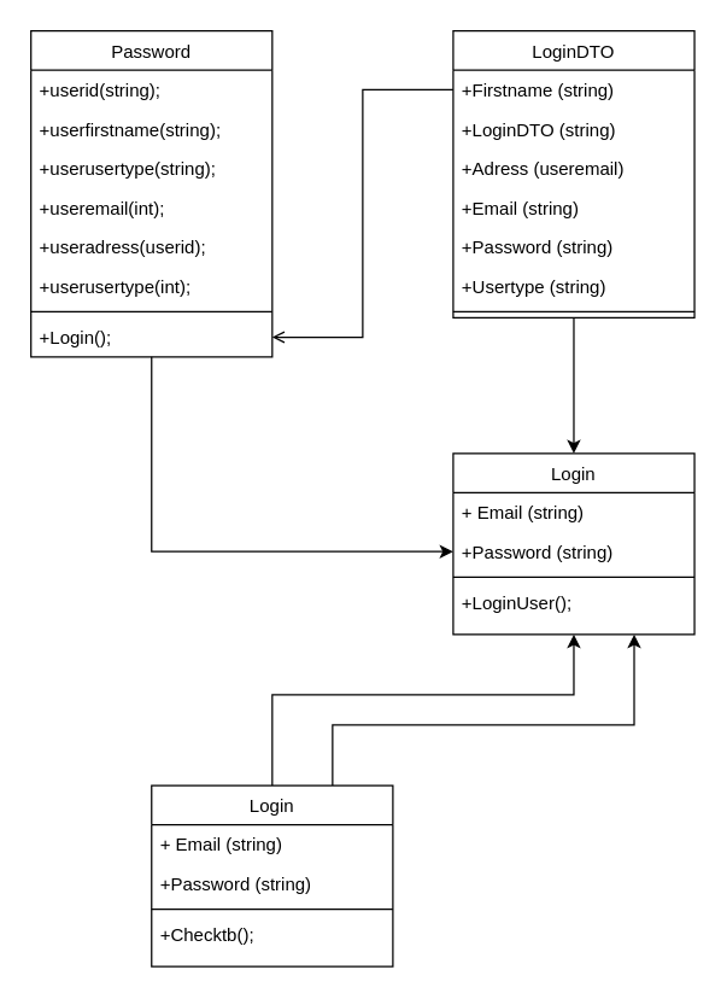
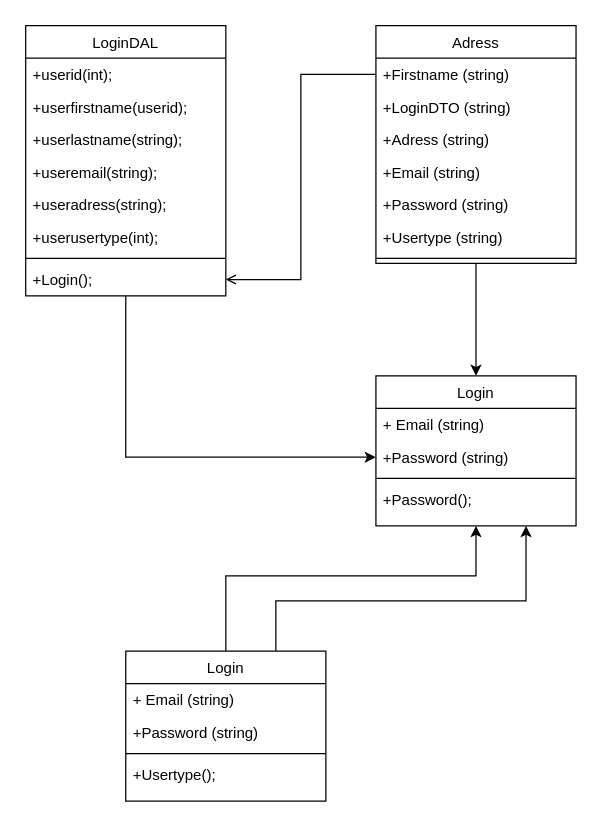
  <mxCell id="0" />
  <mxCell id="1" parent="0" />
  <mxCell id="2" value="Login" style="swimlane;fontStyle=0;align=center;verticalAlign=top;childLayout=stackLayout;horizontal=1;startSize=26;horizontalStack=0;resizeParent=1;resizeLast=0;collapsible=1;marginBottom=0;rounded=0;shadow=0;strokeWidth=1;" parent="1" vertex="1"><mxGeometry x="300" y="300" width="160" height="120" as="geometry"><mxRectangle x="130" y="380" width="160" height="26" as="alternateBounds" /></mxGeometry></mxCell>
  <mxCell id="3" value="+ Email (string)" style="text;align=left;verticalAlign=top;spacingLeft=4;spacingRight=4;overflow=hidden;rotatable=0;points=[[0,0.5],[1,0.5]];portConstraint=eastwest;rounded=0;shadow=0;html=0;" parent="2" vertex="1"><mxGeometry y="26" width="160" height="26" as="geometry" /></mxCell>
  <mxCell id="4" value="+Password (string)" style="text;align=left;verticalAlign=top;spacingLeft=4;spacingRight=4;overflow=hidden;rotatable=0;points=[[0,0.5],[1,0.5]];portConstraint=eastwest;rounded=0;shadow=0;html=0;" parent="2" vertex="1"><mxGeometry y="52" width="160" height="26" as="geometry" /></mxCell>
  <mxCell id="5" value="" style="line;html=1;strokeWidth=1;align=left;verticalAlign=middle;spacingTop=-1;spacingLeft=3;spacingRight=3;rotatable=0;labelPosition=right;points=[];portConstraint=eastwest;" parent="2" vertex="1"><mxGeometry y="78" width="160" height="8" as="geometry" /></mxCell>
- <mxCell id="6" value="+LoginUser();" style="text;align=left;verticalAlign=top;spacingLeft=4;spacingRight=4;overflow=hidden;rotatable=0;points=[[0,0.5],[1,0.5]];portConstraint=eastwest;rounded=0;shadow=0;html=0;" parent="2" vertex="1"><mxGeometry y="86" width="160" height="26" as="geometry" /></mxCell>
+ <mxCell id="6" value="+Password();" style="text;align=left;verticalAlign=top;spacingLeft=4;spacingRight=4;overflow=hidden;rotatable=0;points=[[0,0.5],[1,0.5]];portConstraint=eastwest;rounded=0;shadow=0;html=0;" parent="2" vertex="1"><mxGeometry y="86" width="160" height="26" as="geometry" /></mxCell>
  <mxCell id="7" style="edgeStyle=orthogonalEdgeStyle;rounded=0;orthogonalLoop=1;jettySize=auto;html=1;entryX=0.5;entryY=0;entryDx=0;entryDy=0;" parent="1" source="8" target="2" edge="1"><mxGeometry relative="1" as="geometry" /></mxCell>
- <mxCell id="8" value="LoginDTO" style="swimlane;fontStyle=0;align=center;verticalAlign=top;childLayout=stackLayout;horizontal=1;startSize=26;horizontalStack=0;resizeParent=1;resizeLast=0;collapsible=1;marginBottom=0;rounded=0;shadow=0;strokeWidth=1;" parent="1" vertex="1"><mxGeometry x="300" y="20" width="160" height="190" as="geometry"><mxRectangle x="130" y="380" width="160" height="26" as="alternateBounds" /></mxGeometry></mxCell>
+ <mxCell id="8" value="Adress" style="swimlane;fontStyle=0;align=center;verticalAlign=top;childLayout=stackLayout;horizontal=1;startSize=26;horizontalStack=0;resizeParent=1;resizeLast=0;collapsible=1;marginBottom=0;rounded=0;shadow=0;strokeWidth=1;" parent="1" vertex="1"><mxGeometry x="300" y="20" width="160" height="190" as="geometry"><mxRectangle x="130" y="380" width="160" height="26" as="alternateBounds" /></mxGeometry></mxCell>
  <mxCell id="9" value="+Firstname (string)" style="text;align=left;verticalAlign=top;spacingLeft=4;spacingRight=4;overflow=hidden;rotatable=0;points=[[0,0.5],[1,0.5]];portConstraint=eastwest;rounded=0;shadow=0;html=0;" parent="8" vertex="1"><mxGeometry y="26" width="160" height="26" as="geometry" /></mxCell>
  <mxCell id="10" value="+LoginDTO (string)" style="text;align=left;verticalAlign=top;spacingLeft=4;spacingRight=4;overflow=hidden;rotatable=0;points=[[0,0.5],[1,0.5]];portConstraint=eastwest;rounded=0;shadow=0;html=0;" vertex="1" parent="8"><mxGeometry y="52" width="160" height="26" as="geometry" /></mxCell>
- <mxCell id="11" value="+Adress (useremail)" style="text;align=left;verticalAlign=top;spacingLeft=4;spacingRight=4;overflow=hidden;rotatable=0;points=[[0,0.5],[1,0.5]];portConstraint=eastwest;rounded=0;shadow=0;html=0;" vertex="1" parent="8"><mxGeometry y="78" width="160" height="26" as="geometry" /></mxCell>
+ <mxCell id="11" value="+Adress (string)" style="text;align=left;verticalAlign=top;spacingLeft=4;spacingRight=4;overflow=hidden;rotatable=0;points=[[0,0.5],[1,0.5]];portConstraint=eastwest;rounded=0;shadow=0;html=0;" vertex="1" parent="8"><mxGeometry y="78" width="160" height="26" as="geometry" /></mxCell>
  <mxCell id="12" value="+Email (string)" style="text;align=left;verticalAlign=top;spacingLeft=4;spacingRight=4;overflow=hidden;rotatable=0;points=[[0,0.5],[1,0.5]];portConstraint=eastwest;rounded=0;shadow=0;html=0;" vertex="1" parent="8"><mxGeometry y="104" width="160" height="26" as="geometry" /></mxCell>
  <mxCell id="13" value="+Password (string)" style="text;align=left;verticalAlign=top;spacingLeft=4;spacingRight=4;overflow=hidden;rotatable=0;points=[[0,0.5],[1,0.5]];portConstraint=eastwest;rounded=0;shadow=0;html=0;" parent="8" vertex="1"><mxGeometry y="130" width="160" height="26" as="geometry" /></mxCell>
  <mxCell id="14" value="+Usertype (string)" style="text;align=left;verticalAlign=top;spacingLeft=4;spacingRight=4;overflow=hidden;rotatable=0;points=[[0,0.5],[1,0.5]];portConstraint=eastwest;rounded=0;shadow=0;html=0;" vertex="1" parent="8"><mxGeometry y="156" width="160" height="26" as="geometry" /></mxCell>
  <mxCell id="15" value="" style="line;html=1;strokeWidth=1;align=left;verticalAlign=middle;spacingTop=-1;spacingLeft=3;spacingRight=3;rotatable=0;labelPosition=right;points=[];portConstraint=eastwest;" parent="8" vertex="1"><mxGeometry y="182" width="160" height="8" as="geometry" /></mxCell>
  <mxCell id="16" style="edgeStyle=orthogonalEdgeStyle;rounded=0;orthogonalLoop=1;jettySize=auto;html=1;entryX=0;entryY=0.5;entryDx=0;entryDy=0;" edge="1" parent="1" source="17" target="4"><mxGeometry relative="1" as="geometry" /></mxCell>
- <mxCell id="17" value="Password" style="swimlane;fontStyle=0;align=center;verticalAlign=top;childLayout=stackLayout;horizontal=1;startSize=26;horizontalStack=0;resizeParent=1;resizeLast=0;collapsible=1;marginBottom=0;rounded=0;shadow=0;strokeWidth=1;" parent="1" vertex="1"><mxGeometry x="20" y="20" width="160" height="216" as="geometry"><mxRectangle x="130" y="380" width="160" height="26" as="alternateBounds" /></mxGeometry></mxCell>
- <mxCell id="18" value="+userid(string);" style="text;align=left;verticalAlign=top;spacingLeft=4;spacingRight=4;overflow=hidden;rotatable=0;points=[[0,0.5],[1,0.5]];portConstraint=eastwest;rounded=0;shadow=0;html=0;" vertex="1" parent="17"><mxGeometry y="26" width="160" height="26" as="geometry" /></mxCell>
- <mxCell id="19" value="+userfirstname(string);" style="text;align=left;verticalAlign=top;spacingLeft=4;spacingRight=4;overflow=hidden;rotatable=0;points=[[0,0.5],[1,0.5]];portConstraint=eastwest;rounded=0;shadow=0;html=0;" vertex="1" parent="17"><mxGeometry y="52" width="160" height="26" as="geometry" /></mxCell>
- <mxCell id="20" value="+userusertype(string);" style="text;align=left;verticalAlign=top;spacingLeft=4;spacingRight=4;overflow=hidden;rotatable=0;points=[[0,0.5],[1,0.5]];portConstraint=eastwest;rounded=0;shadow=0;html=0;" vertex="1" parent="17"><mxGeometry y="78" width="160" height="26" as="geometry" /></mxCell>
- <mxCell id="21" value="+useremail(int);" style="text;align=left;verticalAlign=top;spacingLeft=4;spacingRight=4;overflow=hidden;rotatable=0;points=[[0,0.5],[1,0.5]];portConstraint=eastwest;rounded=0;shadow=0;html=0;" vertex="1" parent="17"><mxGeometry y="104" width="160" height="26" as="geometry" /></mxCell>
- <mxCell id="22" value="+useradress(userid);" style="text;align=left;verticalAlign=top;spacingLeft=4;spacingRight=4;overflow=hidden;rotatable=0;points=[[0,0.5],[1,0.5]];portConstraint=eastwest;rounded=0;shadow=0;html=0;" vertex="1" parent="17"><mxGeometry y="130" width="160" height="26" as="geometry" /></mxCell>
+ <mxCell id="17" value="LoginDAL" style="swimlane;fontStyle=0;align=center;verticalAlign=top;childLayout=stackLayout;horizontal=1;startSize=26;horizontalStack=0;resizeParent=1;resizeLast=0;collapsible=1;marginBottom=0;rounded=0;shadow=0;strokeWidth=1;" parent="1" vertex="1"><mxGeometry x="20" y="20" width="160" height="216" as="geometry"><mxRectangle x="130" y="380" width="160" height="26" as="alternateBounds" /></mxGeometry></mxCell>
+ <mxCell id="18" value="+userid(int);" style="text;align=left;verticalAlign=top;spacingLeft=4;spacingRight=4;overflow=hidden;rotatable=0;points=[[0,0.5],[1,0.5]];portConstraint=eastwest;rounded=0;shadow=0;html=0;" vertex="1" parent="17"><mxGeometry y="26" width="160" height="26" as="geometry" /></mxCell>
+ <mxCell id="19" value="+userfirstname(userid);" style="text;align=left;verticalAlign=top;spacingLeft=4;spacingRight=4;overflow=hidden;rotatable=0;points=[[0,0.5],[1,0.5]];portConstraint=eastwest;rounded=0;shadow=0;html=0;" vertex="1" parent="17"><mxGeometry y="52" width="160" height="26" as="geometry" /></mxCell>
+ <mxCell id="20" value="+userlastname(string);" style="text;align=left;verticalAlign=top;spacingLeft=4;spacingRight=4;overflow=hidden;rotatable=0;points=[[0,0.5],[1,0.5]];portConstraint=eastwest;rounded=0;shadow=0;html=0;" vertex="1" parent="17"><mxGeometry y="78" width="160" height="26" as="geometry" /></mxCell>
+ <mxCell id="21" value="+useremail(string);" style="text;align=left;verticalAlign=top;spacingLeft=4;spacingRight=4;overflow=hidden;rotatable=0;points=[[0,0.5],[1,0.5]];portConstraint=eastwest;rounded=0;shadow=0;html=0;" vertex="1" parent="17"><mxGeometry y="104" width="160" height="26" as="geometry" /></mxCell>
+ <mxCell id="22" value="+useradress(string);" style="text;align=left;verticalAlign=top;spacingLeft=4;spacingRight=4;overflow=hidden;rotatable=0;points=[[0,0.5],[1,0.5]];portConstraint=eastwest;rounded=0;shadow=0;html=0;" vertex="1" parent="17"><mxGeometry y="130" width="160" height="26" as="geometry" /></mxCell>
  <mxCell id="23" value="+userusertype(int);" style="text;align=left;verticalAlign=top;spacingLeft=4;spacingRight=4;overflow=hidden;rotatable=0;points=[[0,0.5],[1,0.5]];portConstraint=eastwest;rounded=0;shadow=0;html=0;" vertex="1" parent="17"><mxGeometry y="156" width="160" height="26" as="geometry" /></mxCell>
  <mxCell id="24" value="" style="line;html=1;strokeWidth=1;align=left;verticalAlign=middle;spacingTop=-1;spacingLeft=3;spacingRight=3;rotatable=0;labelPosition=right;points=[];portConstraint=eastwest;" parent="17" vertex="1"><mxGeometry y="182" width="160" height="8" as="geometry" /></mxCell>
  <mxCell id="25" value="+Login();" style="text;align=left;verticalAlign=top;spacingLeft=4;spacingRight=4;overflow=hidden;rotatable=0;points=[[0,0.5],[1,0.5]];portConstraint=eastwest;rounded=0;shadow=0;html=0;" parent="17" vertex="1"><mxGeometry y="190" width="160" height="26" as="geometry" /></mxCell>
  <mxCell id="26" style="edgeStyle=orthogonalEdgeStyle;rounded=0;orthogonalLoop=1;jettySize=auto;html=1;exitX=0.75;exitY=0;exitDx=0;exitDy=0;entryX=0.75;entryY=1;entryDx=0;entryDy=0;" edge="1" parent="1" source="28" target="2"><mxGeometry relative="1" as="geometry"><Array as="points"><mxPoint x="220" y="480" /><mxPoint x="420" y="480" /></Array></mxGeometry></mxCell>
  <mxCell id="27" style="edgeStyle=orthogonalEdgeStyle;rounded=0;orthogonalLoop=1;jettySize=auto;html=1;entryX=0.5;entryY=1;entryDx=0;entryDy=0;" edge="1" parent="1" source="28" target="2"><mxGeometry relative="1" as="geometry"><Array as="points"><mxPoint x="180" y="460" /><mxPoint x="380" y="460" /></Array></mxGeometry></mxCell>
  <mxCell id="28" value="Login" style="swimlane;fontStyle=0;align=center;verticalAlign=top;childLayout=stackLayout;horizontal=1;startSize=26;horizontalStack=0;resizeParent=1;resizeLast=0;collapsible=1;marginBottom=0;rounded=0;shadow=0;strokeWidth=1;" parent="1" vertex="1"><mxGeometry x="100" y="520" width="160" height="120" as="geometry"><mxRectangle x="130" y="380" width="160" height="26" as="alternateBounds" /></mxGeometry></mxCell>
  <mxCell id="29" value="+ Email (string)" style="text;align=left;verticalAlign=top;spacingLeft=4;spacingRight=4;overflow=hidden;rotatable=0;points=[[0,0.5],[1,0.5]];portConstraint=eastwest;rounded=0;shadow=0;html=0;" parent="28" vertex="1"><mxGeometry y="26" width="160" height="26" as="geometry" /></mxCell>
  <mxCell id="30" value="+Password (string)" style="text;align=left;verticalAlign=top;spacingLeft=4;spacingRight=4;overflow=hidden;rotatable=0;points=[[0,0.5],[1,0.5]];portConstraint=eastwest;rounded=0;shadow=0;html=0;" parent="28" vertex="1"><mxGeometry y="52" width="160" height="26" as="geometry" /></mxCell>
  <mxCell id="31" value="" style="line;html=1;strokeWidth=1;align=left;verticalAlign=middle;spacingTop=-1;spacingLeft=3;spacingRight=3;rotatable=0;labelPosition=right;points=[];portConstraint=eastwest;" parent="28" vertex="1"><mxGeometry y="78" width="160" height="8" as="geometry" /></mxCell>
- <mxCell id="32" value="+Checktb();" style="text;align=left;verticalAlign=top;spacingLeft=4;spacingRight=4;overflow=hidden;rotatable=0;points=[[0,0.5],[1,0.5]];portConstraint=eastwest;rounded=0;shadow=0;html=0;" parent="28" vertex="1"><mxGeometry y="86" width="160" height="26" as="geometry" /></mxCell>
+ <mxCell id="32" value="+Usertype();" style="text;align=left;verticalAlign=top;spacingLeft=4;spacingRight=4;overflow=hidden;rotatable=0;points=[[0,0.5],[1,0.5]];portConstraint=eastwest;rounded=0;shadow=0;html=0;" parent="28" vertex="1"><mxGeometry y="86" width="160" height="26" as="geometry" /></mxCell>
  <mxCell id="33" style="edgeStyle=orthogonalEdgeStyle;rounded=0;orthogonalLoop=1;jettySize=auto;html=1;entryX=1;entryY=0.5;entryDx=0;entryDy=0;endArrow=open;" parent="1" source="9" target="25" edge="1"><mxGeometry relative="1" as="geometry" /></mxCell>
